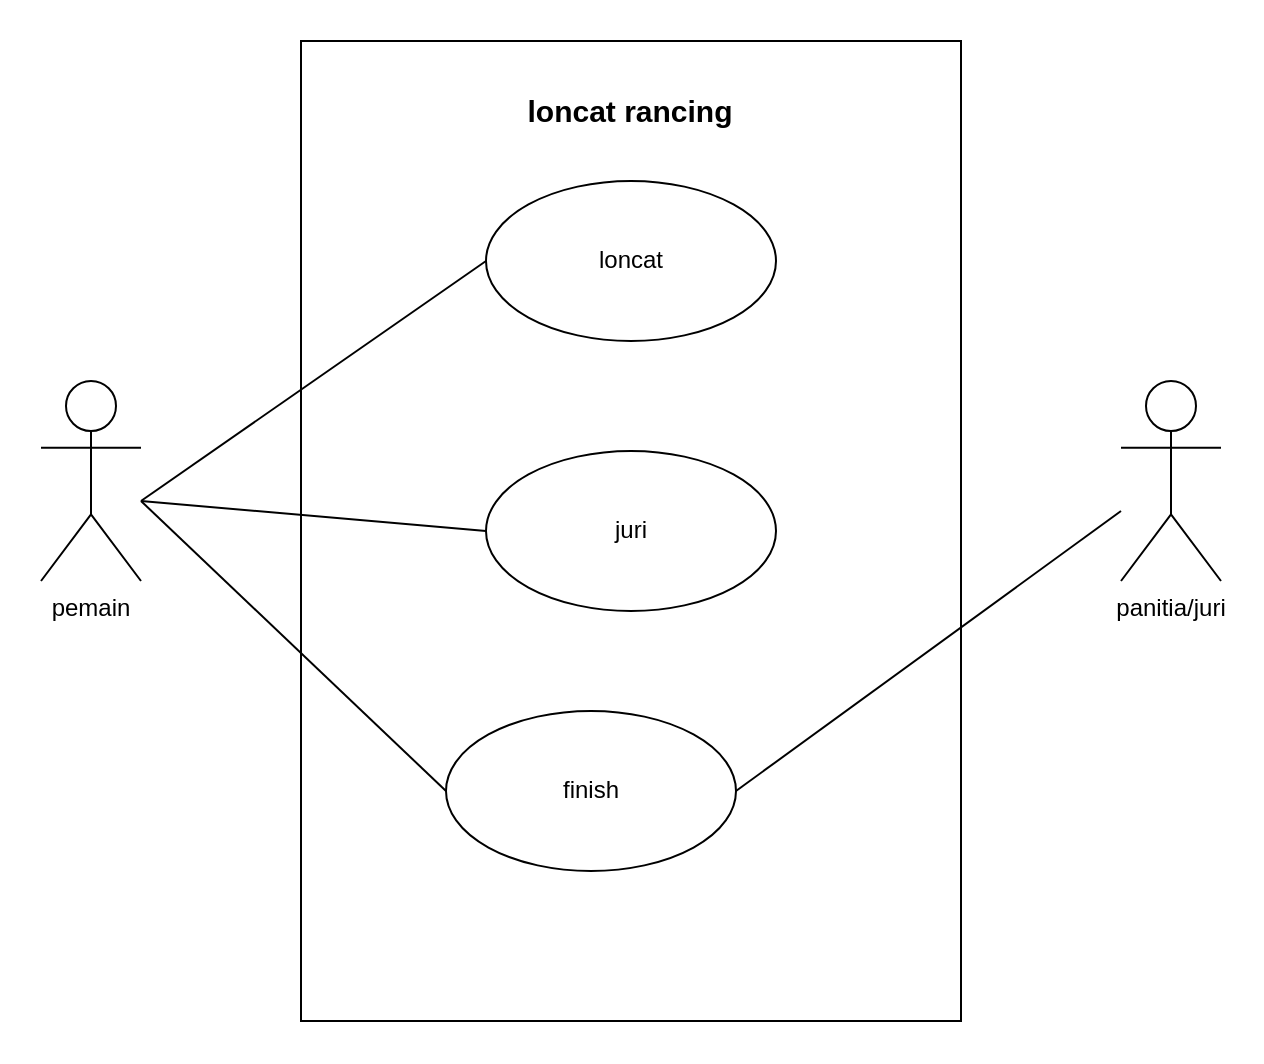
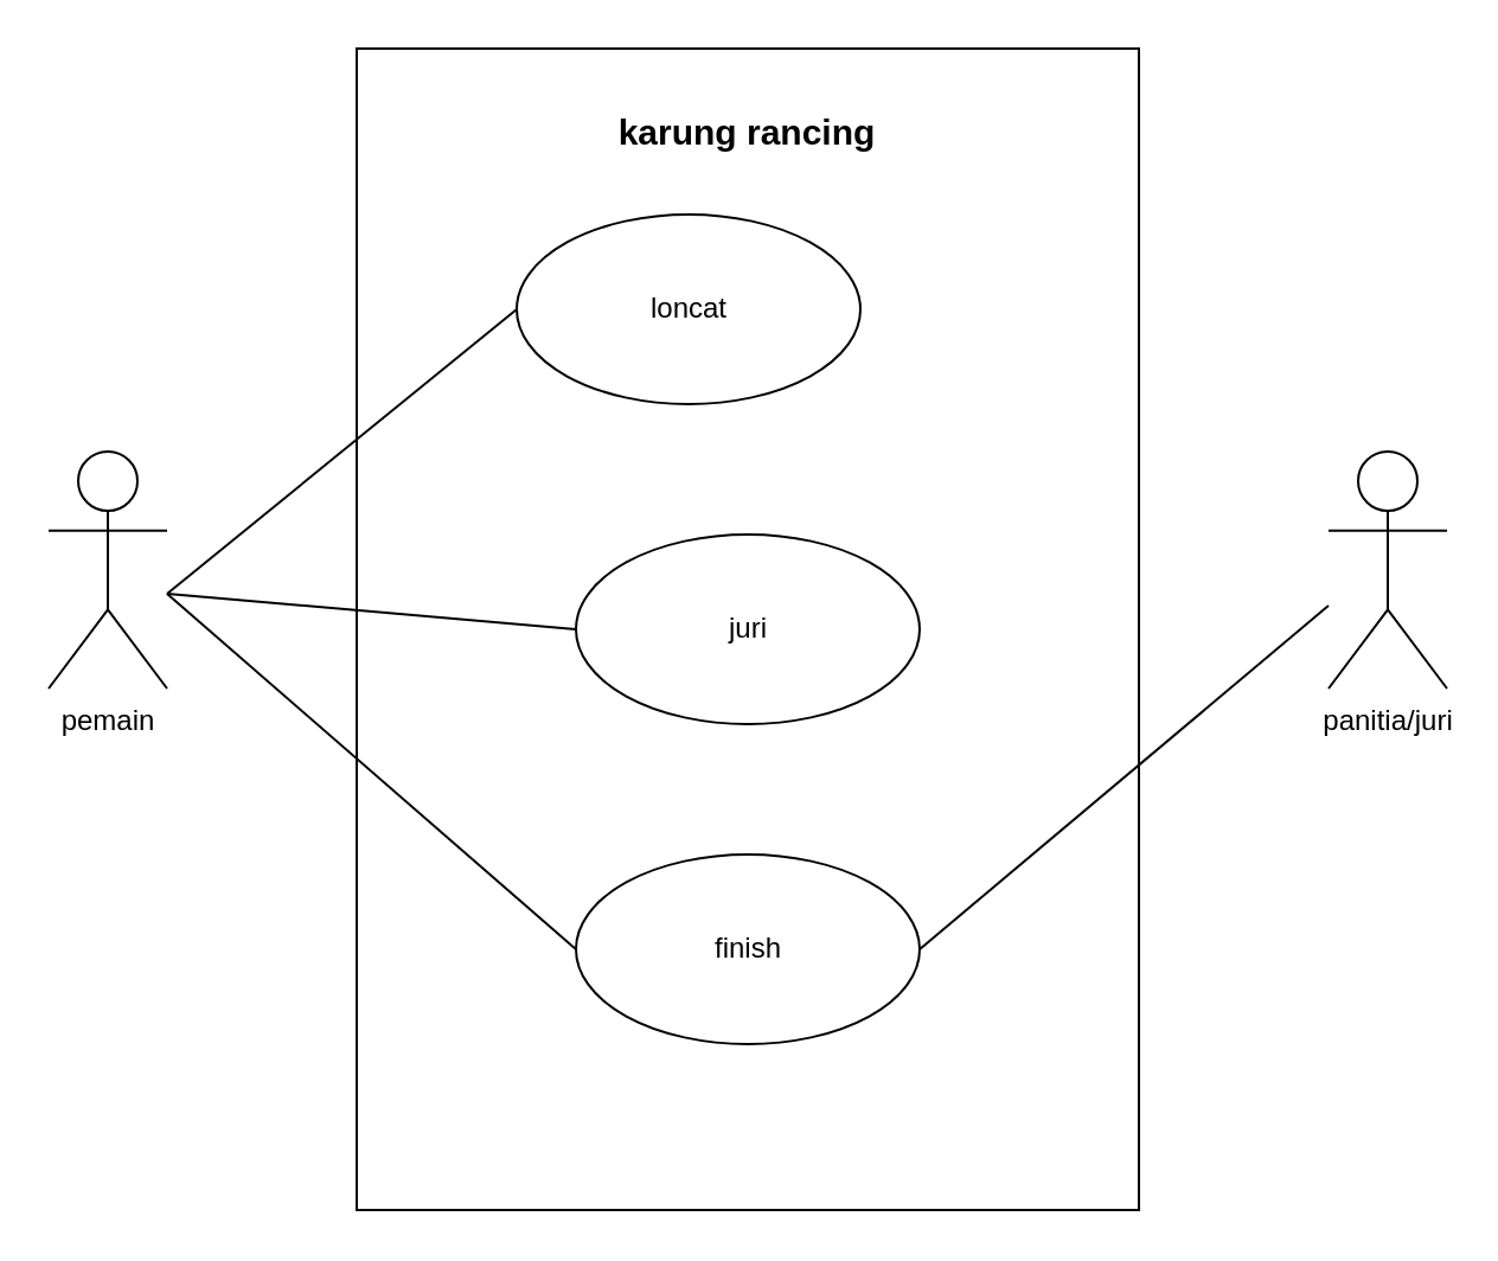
  <mxCell id="0" />
  <mxCell id="1" parent="0" />
  <mxCell id="2" value="" style="rounded=0;whiteSpace=wrap;html=1;" vertex="1" parent="1"><mxGeometry x="150" y="20" width="330" height="490" as="geometry" /></mxCell>
  <mxCell id="3" value="pemain" style="shape=umlActor;verticalLabelPosition=bottom;verticalAlign=top;html=1;outlineConnect=0;" vertex="1" parent="1"><mxGeometry x="20" y="190" width="50" height="100" as="geometry" /></mxCell>
  <mxCell id="4" value="panitia/juri" style="shape=umlActor;verticalLabelPosition=bottom;verticalAlign=top;html=1;outlineConnect=0;" vertex="1" parent="1"><mxGeometry x="560" y="190" width="50" height="100" as="geometry" /></mxCell>
- <mxCell id="5" value="loncat" style="ellipse;whiteSpace=wrap;html=1;" vertex="1" parent="1"><mxGeometry x="242.5" y="90" width="145" height="80" as="geometry" /></mxCell>
- <mxCell id="6" value="&lt;div style=&quot;&quot;&gt;&lt;span style=&quot;background-color: initial;&quot;&gt;&lt;font style=&quot;font-size: 15px;&quot;&gt;&lt;b&gt;loncat rancing&lt;/b&gt;&lt;/font&gt;&lt;/span&gt;&lt;/div&gt;" style="text;html=1;strokeColor=none;fillColor=none;align=center;verticalAlign=middle;whiteSpace=wrap;rounded=0;" vertex="1" parent="1"><mxGeometry x="250" y="40" width="130" height="30" as="geometry" /></mxCell>
+ <mxCell id="5" value="loncat" style="ellipse;whiteSpace=wrap;html=1;" vertex="1" parent="1"><mxGeometry x="217.5" y="90" width="145" height="80" as="geometry" /></mxCell>
+ <mxCell id="6" value="&lt;div style=&quot;&quot;&gt;&lt;span style=&quot;background-color: initial;&quot;&gt;&lt;font style=&quot;font-size: 15px;&quot;&gt;&lt;b&gt;karung rancing&lt;/b&gt;&lt;/font&gt;&lt;/span&gt;&lt;/div&gt;" style="text;html=1;strokeColor=none;fillColor=none;align=center;verticalAlign=middle;whiteSpace=wrap;rounded=0;" vertex="1" parent="1"><mxGeometry x="250" y="40" width="130" height="30" as="geometry" /></mxCell>
  <mxCell id="7" value="juri" style="ellipse;whiteSpace=wrap;html=1;" vertex="1" parent="1"><mxGeometry x="242.5" y="225" width="145" height="80" as="geometry" /></mxCell>
- <mxCell id="8" value="finish" style="ellipse;whiteSpace=wrap;html=1;" vertex="1" parent="1"><mxGeometry x="222.5" y="355" width="145" height="80" as="geometry" /></mxCell>
+ <mxCell id="8" value="finish" style="ellipse;whiteSpace=wrap;html=1;" vertex="1" parent="1"><mxGeometry x="242.5" y="360" width="145" height="80" as="geometry" /></mxCell>
  <mxCell id="9" value="" style="endArrow=none;html=1;rounded=0;entryX=0;entryY=0.5;entryDx=0;entryDy=0;" edge="1" parent="1" target="5"><mxGeometry width="50" height="50" relative="1" as="geometry"><mxPoint x="70" y="250" as="sourcePoint" /><mxPoint x="120" y="200" as="targetPoint" /></mxGeometry></mxCell>
  <mxCell id="10" value="" style="endArrow=none;html=1;rounded=0;entryX=0;entryY=0.5;entryDx=0;entryDy=0;" edge="1" parent="1" target="7"><mxGeometry width="50" height="50" relative="1" as="geometry"><mxPoint x="70" y="250" as="sourcePoint" /><mxPoint x="120" y="200" as="targetPoint" /></mxGeometry></mxCell>
  <mxCell id="11" value="" style="endArrow=none;html=1;rounded=0;entryX=0;entryY=0.5;entryDx=0;entryDy=0;" edge="1" parent="1" target="8"><mxGeometry width="50" height="50" relative="1" as="geometry"><mxPoint x="70" y="250" as="sourcePoint" /><mxPoint x="120" y="200" as="targetPoint" /></mxGeometry></mxCell>
  <mxCell id="12" value="" style="endArrow=none;html=1;rounded=0;exitX=1;exitY=0.5;exitDx=0;exitDy=0;" edge="1" parent="1" source="8"><mxGeometry width="50" height="50" relative="1" as="geometry"><mxPoint x="510" y="305" as="sourcePoint" /><mxPoint x="560" y="255" as="targetPoint" /></mxGeometry></mxCell>
